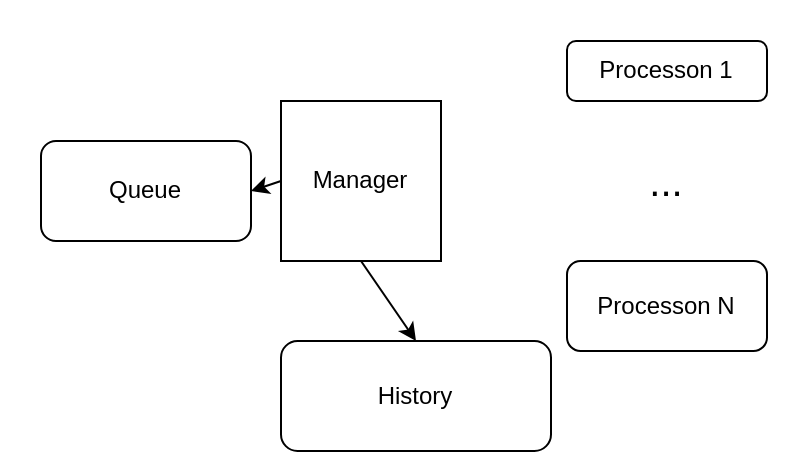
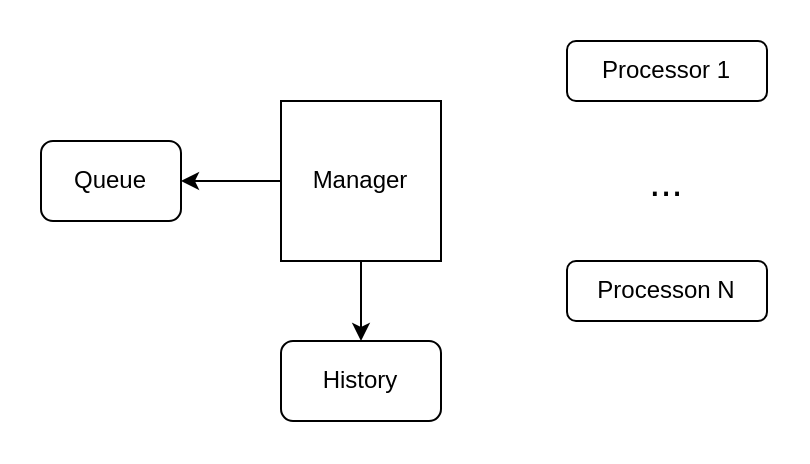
  <mxCell id="0" />
  <mxCell id="1" parent="0" />
  <mxCell id="2" value="Manager" style="whiteSpace=wrap;html=1;aspect=fixed;" vertex="1" parent="1"><mxGeometry x="140" y="50" width="80" height="80" as="geometry" /></mxCell>
- <mxCell id="3" value="History" style="rounded=1;whiteSpace=wrap;html=1;" vertex="1" parent="1"><mxGeometry x="140" y="170" width="135" height="55" as="geometry" /></mxCell>
- <mxCell id="4" value="Processon 1" style="rounded=1;whiteSpace=wrap;html=1;" vertex="1" parent="1"><mxGeometry x="283" y="20" width="100" height="30" as="geometry" /></mxCell>
- <mxCell id="5" value="Processon N" style="rounded=1;whiteSpace=wrap;html=1;" vertex="1" parent="1"><mxGeometry x="283" y="130" width="100" height="45" as="geometry" /></mxCell>
- <mxCell id="6" value="Queue" style="rounded=1;whiteSpace=wrap;html=1;" vertex="1" parent="1"><mxGeometry x="20" y="70" width="105" height="50" as="geometry" /></mxCell>
+ <mxCell id="3" value="History" style="rounded=1;whiteSpace=wrap;html=1;" vertex="1" parent="1"><mxGeometry x="140" y="170" width="80" height="40" as="geometry" /></mxCell>
+ <mxCell id="4" value="Processor 1" style="rounded=1;whiteSpace=wrap;html=1;" vertex="1" parent="1"><mxGeometry x="283" y="20" width="100" height="30" as="geometry" /></mxCell>
+ <mxCell id="5" value="Processon N" style="rounded=1;whiteSpace=wrap;html=1;" vertex="1" parent="1"><mxGeometry x="283" y="130" width="100" height="30" as="geometry" /></mxCell>
+ <mxCell id="6" value="Queue" style="rounded=1;whiteSpace=wrap;html=1;" vertex="1" parent="1"><mxGeometry x="20" y="70" width="70" height="40" as="geometry" /></mxCell>
  <mxCell id="7" value="&lt;font style=&quot;font-size: 20px&quot;&gt;...&lt;/font&gt;" style="text;html=1;strokeColor=none;fillColor=none;align=center;verticalAlign=middle;whiteSpace=wrap;rounded=0;" vertex="1" parent="1"><mxGeometry x="313" y="80" width="40" height="20" as="geometry" /></mxCell>
  <mxCell id="8" value="" style="endArrow=classic;html=1;exitX=0.5;exitY=1;exitDx=0;exitDy=0;entryX=0.5;entryY=0;entryDx=0;entryDy=0;" edge="1" parent="1" source="2" target="3"><mxGeometry width="50" height="50" relative="1" as="geometry"><mxPoint x="20" y="280" as="sourcePoint" /><mxPoint x="70" y="230" as="targetPoint" /></mxGeometry></mxCell>
  <mxCell id="9" value="" style="endArrow=classic;html=1;exitX=0;exitY=0.5;exitDx=0;exitDy=0;entryX=1;entryY=0.5;entryDx=0;entryDy=0;" edge="1" parent="1" source="2" target="6"><mxGeometry width="50" height="50" relative="1" as="geometry"><mxPoint x="20" y="280" as="sourcePoint" /><mxPoint x="70" y="230" as="targetPoint" /></mxGeometry></mxCell>
